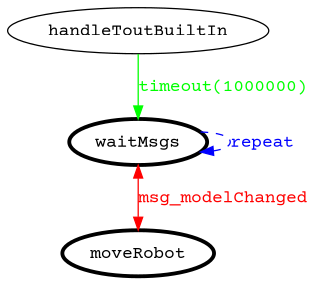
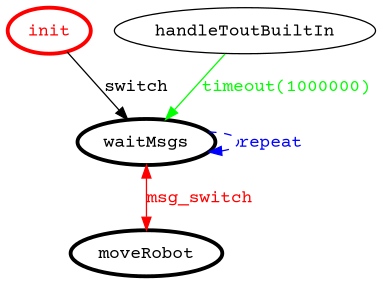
  digraph {
    fontname="Courier Prime"
    rankdir=TB
    node [color=black fontcolor=black fontname="Courier Prime" penwidth=3]
    edge [fontname="Courier Prime"]
+   init [color=red fontcolor=red]
    waitMsgs
    moveRobot
    handleToutBuiltIn [color="" fontcolor="" penwidth=""]
+   init -> waitMsgs [color=black fontcolor=black label=switch]
    waitMsgs -> waitMsgs [color=blue fontcolor=blue label="repeat " style=dashed]
-   waitMsgs -> moveRobot [color=red dir=both fontcolor=red label=msg_modelChanged]
+   waitMsgs -> moveRobot [color=red dir=both fontcolor=red label=msg_switch]
    handleToutBuiltIn -> waitMsgs [color=green fontcolor=green label="timeout(1000000)"]
  }
